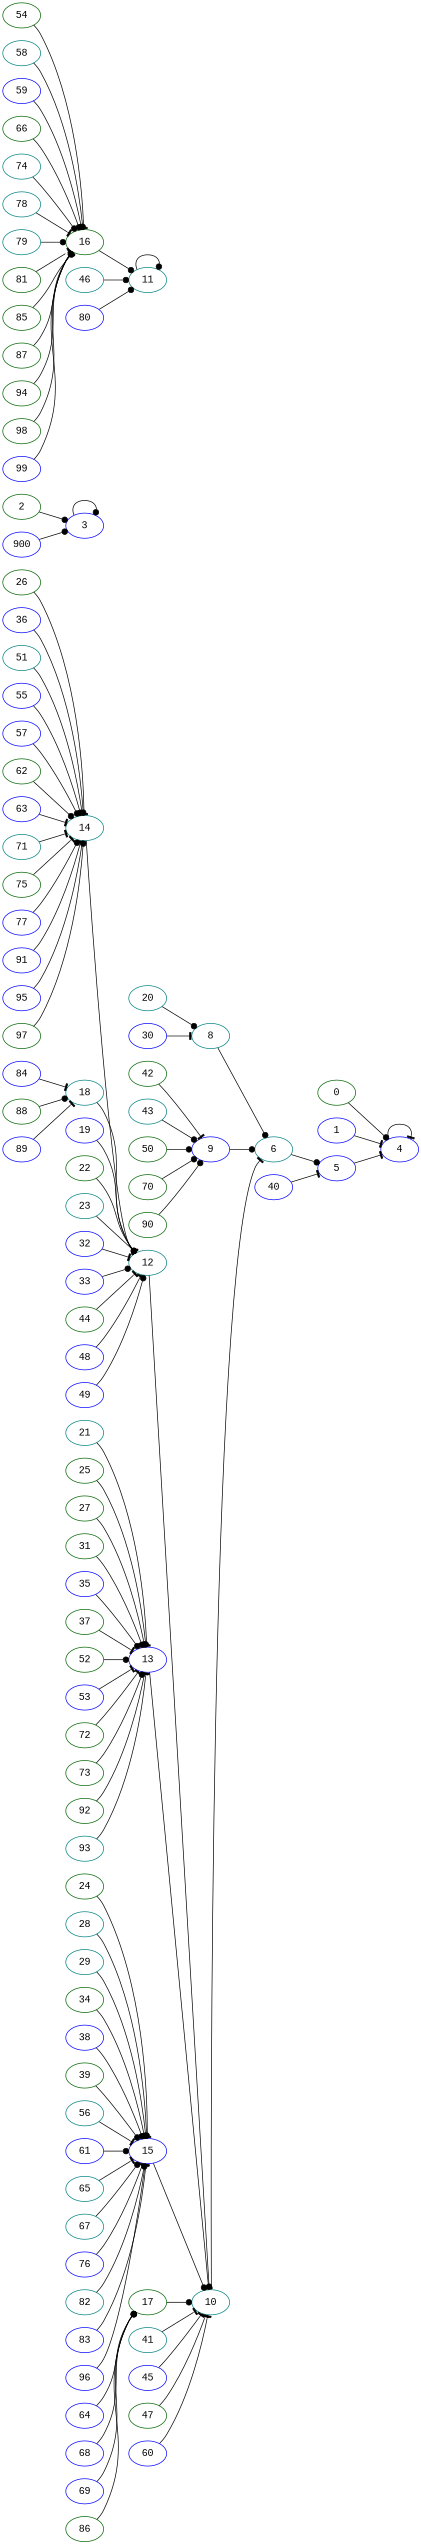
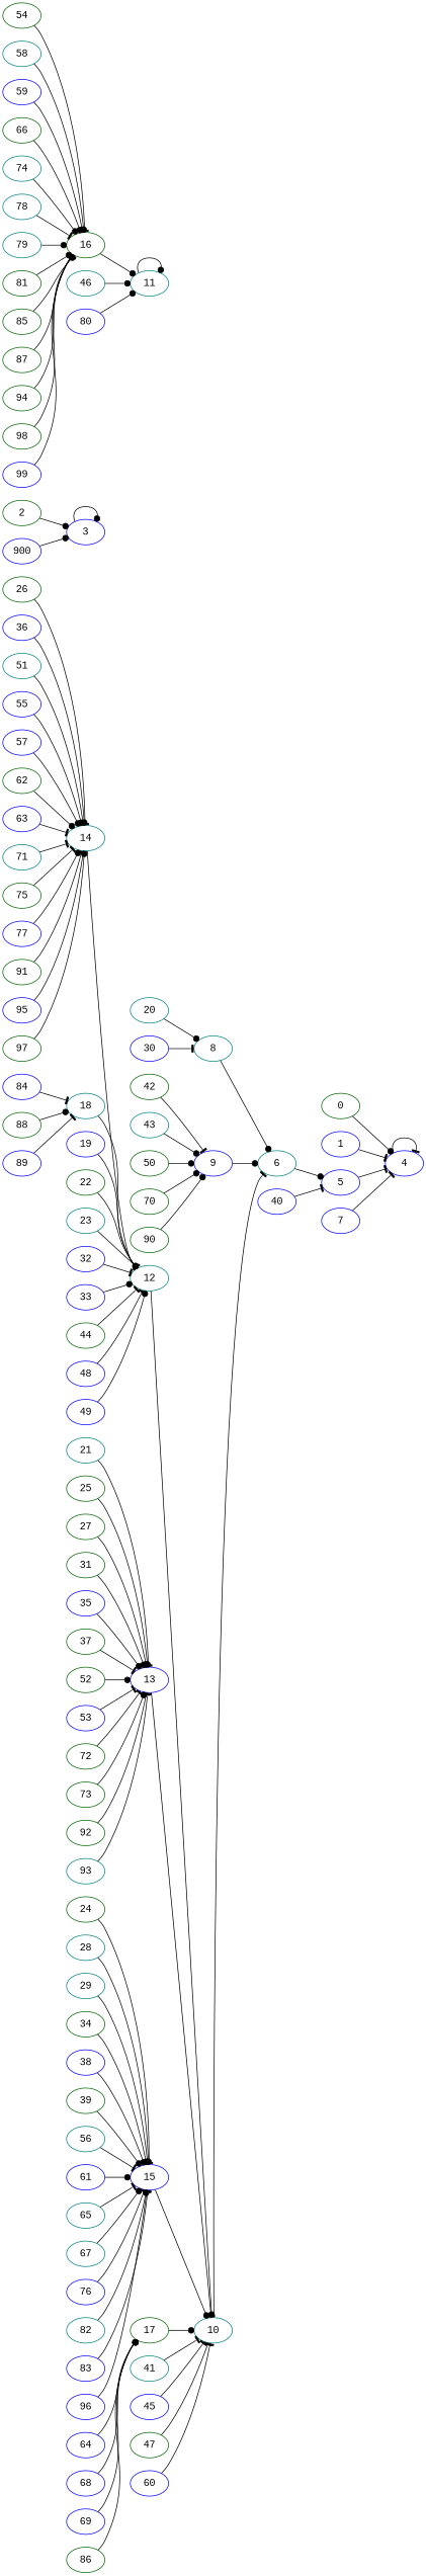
  digraph {
    fontname="Liberation Mono"
    rankdir=LR
    node [color=blue fontname="Liberation Mono"]
    edge [arrowhead=dot fontname="Liberation Mono"]
    0 [color=darkgreen]
    4
    1
    2 [color=darkgreen]
    3
    5
    6 [color=teal]
+   7
    8 [color=teal]
    9
    10 [color=teal]
    11 [color=teal]
    12 [color=teal]
    13
    14 [color=teal]
    15
    16 [color=darkgreen]
    17 [color=darkgreen]
    18 [color=teal]
    19
    20 [color=teal]
    21 [color=teal]
    22 [color=darkgreen]
    23 [color=teal]
    24 [color=darkgreen]
    25 [color=darkgreen]
    26 [color=darkgreen]
    27 [color=darkgreen]
    28 [color=teal]
    29 [color=teal]
    30
    31 [color=darkgreen]
    32
    33
    34 [color=darkgreen]
    35
    36
    37 [color=darkgreen]
    38
    39 [color=darkgreen]
    40
    41 [color=teal]
    42 [color=darkgreen]
    43 [color=teal]
    44 [color=darkgreen]
    45
    46 [color=teal]
    47 [color=darkgreen]
    48
    49
    50 [color=darkgreen]
    51 [color=teal]
    52 [color=darkgreen]
    53
    54 [color=darkgreen]
    55
    56 [color=teal]
    57
    58 [color=teal]
    59
    60
    61
    62 [color=darkgreen]
    63
    64
    65 [color=teal]
    66 [color=darkgreen]
    67 [color=teal]
    68
    69
    70 [color=darkgreen]
    71 [color=teal]
    72 [color=darkgreen]
    73 [color=darkgreen]
    74 [color=teal]
    75 [color=darkgreen]
    76
    77
    78 [color=teal]
    79 [color=teal]
    80
    81 [color=darkgreen]
    82 [color=teal]
    83
    84
    85 [color=darkgreen]
    86 [color=darkgreen]
    87 [color=darkgreen]
    88 [color=darkgreen]
    89
    90 [color=darkgreen]
-   91
+   91 [color=darkgreen]
    92 [color=darkgreen]
    93 [color=teal]
    94 [color=darkgreen]
    95
    96
    97 [color=darkgreen]
    98 [color=darkgreen]
    99
    n101 [label=900]
    0 -> 4
    4 -> 4 [arrowhead=tee]
    1 -> 4 [arrowhead=tee]
    2 -> 3
    3 -> 3
    5 -> 4 [arrowhead=tee]
    6 -> 5
+   7 -> 4 [arrowhead=tee]
    8 -> 6
    9 -> 6
    10 -> 6 [arrowhead=tee]
    11 -> 11
    12 -> 10
    13 -> 10 [arrowhead=tee]
    14 -> 12 [arrowhead=tee]
    15 -> 10
    16 -> 11
    17 -> 10
    18 -> 12
    19 -> 12
    20 -> 8
    21 -> 13 [arrowhead=tee]
    22 -> 12 [arrowhead=tee]
    23 -> 12
    24 -> 15 [arrowhead=tee]
    25 -> 13
    26 -> 14 [arrowhead=tee]
    27 -> 13
    28 -> 15
    29 -> 15
    30 -> 8 [arrowhead=tee]
    31 -> 13
    32 -> 12 [arrowhead=tee]
    33 -> 12
    34 -> 15
    35 -> 13
    36 -> 14
    37 -> 13 [arrowhead=tee]
    38 -> 15
    39 -> 15
    40 -> 5 [arrowhead=tee]
    41 -> 10 [arrowhead=tee]
    42 -> 9 [arrowhead=tee]
    43 -> 9
    44 -> 12 [arrowhead=tee]
    45 -> 10 [arrowhead=tee]
    46 -> 11
    47 -> 10 [arrowhead=tee]
    48 -> 12 [arrowhead=tee]
    49 -> 12
    50 -> 9
    51 -> 14 [arrowhead=tee]
    52 -> 13
    53 -> 13 [arrowhead=tee]
    54 -> 16 [arrowhead=tee]
    55 -> 14
    56 -> 15 [arrowhead=tee]
    57 -> 14
    58 -> 16
    59 -> 16
    60 -> 10 [arrowhead=tee]
    61 -> 15
    62 -> 14
    63 -> 14 [arrowhead=tee]
    64 -> 17
    65 -> 15 [arrowhead=tee]
    66 -> 16
    67 -> 15
    68 -> 17
    69 -> 17
    70 -> 9
    71 -> 14 [arrowhead=tee]
    72 -> 13 [arrowhead=tee]
    73 -> 13
    74 -> 16
    75 -> 14 [arrowhead=tee]
    76 -> 15 [arrowhead=tee]
    77 -> 14
    78 -> 16 [arrowhead=tee]
    79 -> 16
    80 -> 11
-   81 -> 16 [arrowhead=tee]
+   81 -> 16
    82 -> 15
    83 -> 15 [arrowhead=tee]
    84 -> 18 [arrowhead=tee]
    85 -> 16
    86 -> 17
    87 -> 16 [arrowhead=tee]
    88 -> 18
    89 -> 18 [arrowhead=tee]
    90 -> 9
    91 -> 14 [arrowhead=tee]
    92 -> 13 [arrowhead=tee]
    93 -> 13 [arrowhead=tee]
    94 -> 16 [arrowhead=tee]
    95 -> 14 [arrowhead=tee]
    96 -> 15 [arrowhead=tee]
    97 -> 14
    98 -> 16
    99 -> 16 [arrowhead=tee]
    n101 -> 3
  }
